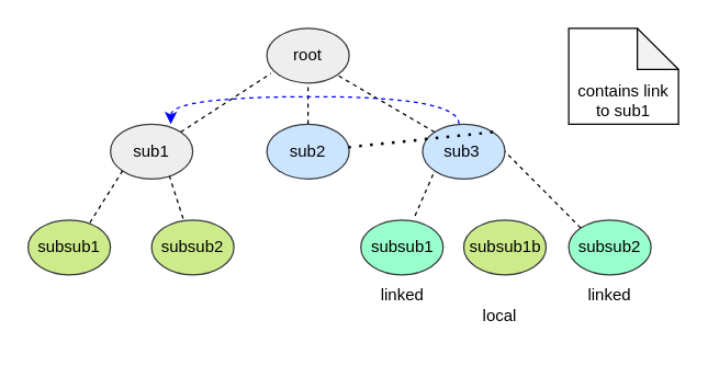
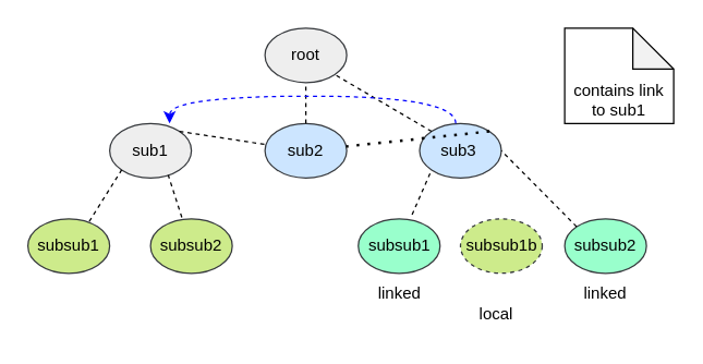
  <mxCell id="0" />
  <mxCell id="1" parent="0" />
  <mxCell id="2" value="root" style="ellipse;whiteSpace=wrap;html=1;fillColor=#eeeeee;strokeColor=#36393d;" vertex="1" parent="1"><mxGeometry x="194" y="20" width="60" height="40" as="geometry" /></mxCell>
  <mxCell id="3" value="sub1" style="ellipse;whiteSpace=wrap;html=1;fillColor=#eeeeee;strokeColor=#36393d;" vertex="1" parent="1"><mxGeometry x="80" y="90" width="60" height="40" as="geometry" /></mxCell>
  <mxCell id="4" value="sub2" style="ellipse;whiteSpace=wrap;html=1;fillColor=#cce5ff;strokeColor=#36393d;" vertex="1" parent="1"><mxGeometry x="194" y="90" width="60" height="40" as="geometry" /></mxCell>
  <mxCell id="5" value="sub3&amp;nbsp;" style="ellipse;whiteSpace=wrap;html=1;fillColor=#cce5ff;strokeColor=#36393d;" vertex="1" parent="1"><mxGeometry x="307.5" y="90" width="60" height="40" as="geometry" /></mxCell>
  <mxCell id="6" value="contains link to sub1" style="shape=note;whiteSpace=wrap;html=1;backgroundOutline=1;darkOpacity=0.05;gradientColor=none;labelPosition=center;verticalLabelPosition=middle;align=center;verticalAlign=bottom;" vertex="1" parent="1"><mxGeometry x="414" y="20" width="80" height="70" as="geometry" /></mxCell>
  <mxCell id="7" value="" style="endArrow=none;dashed=1;html=1;dashPattern=1 3;strokeWidth=2;rounded=0;exitX=1;exitY=0;exitDx=0;exitDy=0;" edge="1" parent="1" source="5" target="4"><mxGeometry width="50" height="50" relative="1" as="geometry"><mxPoint x="344" y="50" as="sourcePoint" /><mxPoint x="394" as="targetPoint" y="0" /></mxGeometry></mxCell>
- <mxCell id="8" value="" style="endArrow=none;dashed=1;html=1;rounded=0;exitX=1;exitY=0;exitDx=0;exitDy=0;entryX=0.05;entryY=0.825;entryDx=0;entryDy=0;entryPerimeter=0;" edge="1" parent="1" source="3" target="2"><mxGeometry width="50" height="50" relative="1" as="geometry"><mxPoint x="344" y="50" as="sourcePoint" /><mxPoint x="394" as="targetPoint" y="0" /></mxGeometry></mxCell>
+ <mxCell id="8" value="" style="endArrow=none;dashed=1;html=1;rounded=0;exitX=1;exitY=0;exitDx=0;exitDy=0;" edge="1" parent="1" source="3" target="4"><mxGeometry width="50" height="50" relative="1" as="geometry"><mxPoint x="344" y="50" as="sourcePoint" /><mxPoint x="394" as="targetPoint" y="0" /></mxGeometry></mxCell>
  <mxCell id="9" value="" style="endArrow=none;dashed=1;html=1;rounded=0;entryX=0.5;entryY=1;entryDx=0;entryDy=0;" edge="1" parent="1" source="4" target="2"><mxGeometry width="50" height="50" relative="1" as="geometry"><mxPoint x="141.213" y="105.858" as="sourcePoint" /><mxPoint x="207" y="63" as="targetPoint" /></mxGeometry></mxCell>
  <mxCell id="10" value="" style="endArrow=none;dashed=1;html=1;rounded=0;entryX=1;entryY=1;entryDx=0;entryDy=0;exitX=0;exitY=0;exitDx=0;exitDy=0;" edge="1" parent="1" source="5" target="2"><mxGeometry width="50" height="50" relative="1" as="geometry"><mxPoint x="234" y="100" as="sourcePoint" /><mxPoint x="234" y="70" as="targetPoint" /></mxGeometry></mxCell>
  <mxCell id="11" value="" style="endArrow=classic;html=1;rounded=0;shadow=0;sketch=0;curved=1;edgeStyle=orthogonalEdgeStyle;dashed=1;strokeColor=#0000FF;" edge="1" parent="1"><mxGeometry width="50" height="50" relative="1" as="geometry"><mxPoint x="334" y="90" as="sourcePoint" /><mxPoint x="124" y="90" as="targetPoint" /><Array as="points"><mxPoint x="334" y="70" /><mxPoint x="124" y="70" /></Array></mxGeometry></mxCell>
  <mxCell id="12" value="subsub1" style="ellipse;whiteSpace=wrap;html=1;fillColor=#cdeb8b;strokeColor=#36393d;" vertex="1" parent="1"><mxGeometry x="20" y="160" width="60" height="40" as="geometry" /></mxCell>
  <mxCell id="13" value="subsub2" style="ellipse;whiteSpace=wrap;html=1;fillColor=#cdeb8b;strokeColor=#36393d;" vertex="1" parent="1"><mxGeometry x="110" y="160" width="60" height="40" as="geometry" /></mxCell>
  <mxCell id="14" value="subsub1" style="ellipse;whiteSpace=wrap;html=1;fillColor=#99FFCC;strokeColor=#36393d;" vertex="1" parent="1"><mxGeometry x="262.5" y="160" width="60" height="40" as="geometry" /></mxCell>
  <mxCell id="15" value="subsub2" style="ellipse;whiteSpace=wrap;html=1;fillColor=#99FFCC;strokeColor=#36393d;" vertex="1" parent="1"><mxGeometry x="414" y="160" width="60" height="40" as="geometry" /></mxCell>
- <mxCell id="16" value="subsub1b" style="ellipse;whiteSpace=wrap;html=1;fillColor=#cdeb8b;strokeColor=#36393d;" vertex="1" parent="1"><mxGeometry x="337.5" y="160" width="60" height="40" as="geometry" /></mxCell>
+ <mxCell id="16" value="subsub1b" style="ellipse;whiteSpace=wrap;html=1;fillColor=#cdeb8b;strokeColor=#36393d;dashed=1;" vertex="1" parent="1"><mxGeometry x="337.5" y="160" width="60" height="40" as="geometry" /></mxCell>
  <mxCell id="17" value="" style="endArrow=none;dashed=1;html=1;rounded=0;exitX=0.75;exitY=0.05;exitDx=0;exitDy=0;entryX=0;entryY=1;entryDx=0;entryDy=0;exitPerimeter=0;" edge="1" parent="1" source="12" target="3"><mxGeometry width="50" height="50" relative="1" as="geometry"><mxPoint x="141.213" y="105.858" as="sourcePoint" /><mxPoint x="207" y="63" as="targetPoint" /></mxGeometry></mxCell>
  <mxCell id="18" value="" style="endArrow=none;dashed=1;html=1;rounded=0;exitX=0.383;exitY=-0.025;exitDx=0;exitDy=0;entryX=0.717;entryY=0.95;entryDx=0;entryDy=0;exitPerimeter=0;entryPerimeter=0;" edge="1" parent="1" source="13" target="3"><mxGeometry width="50" height="50" relative="1" as="geometry"><mxPoint x="75" y="172" as="sourcePoint" /><mxPoint x="98.787" y="134.142" as="targetPoint" /></mxGeometry></mxCell>
  <mxCell id="19" value="" style="endArrow=none;dashed=1;html=1;rounded=0;exitX=0.658;exitY=-0.075;exitDx=0;exitDy=0;entryX=0;entryY=1;entryDx=0;entryDy=0;exitPerimeter=0;" edge="1" parent="1" source="14" target="5"><mxGeometry width="50" height="50" relative="1" as="geometry"><mxPoint x="75" y="172" as="sourcePoint" /><mxPoint x="98.787" y="134.142" as="targetPoint" /></mxGeometry></mxCell>
  <mxCell id="20" value="" style="endArrow=none;dashed=1;html=1;rounded=0;exitX=0;exitY=0;exitDx=0;exitDy=0;entryX=1;entryY=0.5;entryDx=0;entryDy=0;" edge="1" parent="1" source="15" target="5"><mxGeometry width="50" height="50" relative="1" as="geometry"><mxPoint x="368.98" y="172" as="sourcePoint" /><mxPoint x="374" y="120" as="targetPoint" /></mxGeometry></mxCell>
  <mxCell id="21" value="linked" style="text;html=1;strokeColor=none;fillColor=none;align=center;verticalAlign=middle;whiteSpace=wrap;rounded=0;" vertex="1" parent="1"><mxGeometry x="262.5" y="200" width="60" height="30" as="geometry" /></mxCell>
  <mxCell id="22" value="linked" style="text;html=1;strokeColor=none;fillColor=none;align=center;verticalAlign=middle;whiteSpace=wrap;rounded=0;" vertex="1" parent="1"><mxGeometry x="414" y="200" width="60" height="30" as="geometry" /></mxCell>
  <mxCell id="23" value="local" style="text;html=1;strokeColor=none;fillColor=none;align=center;verticalAlign=middle;whiteSpace=wrap;rounded=0;" vertex="1" parent="1"><mxGeometry x="334" y="215" width="60" height="30" as="geometry" /></mxCell>
